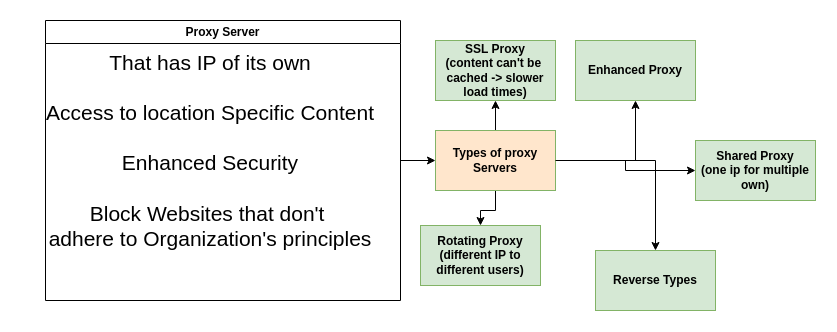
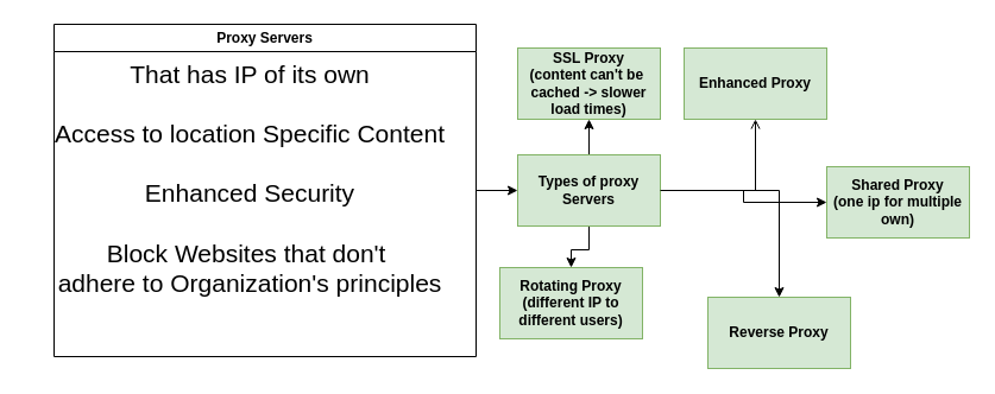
  <mxCell id="0" />
  <mxCell id="1" parent="0" />
  <mxCell id="2" value="" style="edgeStyle=orthogonalEdgeStyle;rounded=0;orthogonalLoop=1;jettySize=auto;html=1;" edge="1" parent="1" source="3" target="9"><mxGeometry relative="1" as="geometry" /></mxCell>
- <mxCell id="3" value="Proxy Server" style="swimlane;whiteSpace=wrap;html=1;" vertex="1" parent="1"><mxGeometry x="45" y="20" width="355" height="280" as="geometry" /></mxCell>
+ <mxCell id="3" value="Proxy Servers" style="swimlane;whiteSpace=wrap;html=1;" vertex="1" parent="1"><mxGeometry x="45" y="20" width="355" height="280" as="geometry" /></mxCell>
  <mxCell id="4" value="&lt;font style=&quot;font-size: 21px;&quot;&gt;That has IP of its own&lt;/font&gt;&lt;div style=&quot;font-size: 21px;&quot;&gt;&lt;font style=&quot;font-size: 21px;&quot;&gt;&lt;br&gt;&lt;/font&gt;&lt;/div&gt;&lt;div style=&quot;font-size: 21px;&quot;&gt;&lt;font style=&quot;font-size: 21px;&quot;&gt;Access to location Specific Content&lt;/font&gt;&lt;/div&gt;&lt;div style=&quot;font-size: 21px;&quot;&gt;&lt;br&gt;&lt;/div&gt;&lt;div style=&quot;font-size: 21px;&quot;&gt;Enhanced Security&lt;/div&gt;&lt;div style=&quot;font-size: 21px;&quot;&gt;&lt;br&gt;&lt;/div&gt;&lt;div style=&quot;font-size: 21px;&quot;&gt;Block Websites that don't&amp;nbsp;&lt;/div&gt;&lt;div style=&quot;font-size: 21px;&quot;&gt;adhere to Organization's principles&lt;/div&gt;&lt;div style=&quot;font-size: 21px;&quot;&gt;&lt;font style=&quot;font-size: 21px;&quot;&gt;&lt;br&gt;&lt;/font&gt;&lt;/div&gt;&lt;div style=&quot;font-size: 21px;&quot;&gt;&lt;br&gt;&lt;/div&gt;" style="text;html=1;align=center;verticalAlign=middle;whiteSpace=wrap;rounded=0;" vertex="1" parent="3"><mxGeometry x="-25" y="30" width="380" height="250" as="geometry" /></mxCell>
- <mxCell id="5" value="" style="edgeStyle=orthogonalEdgeStyle;rounded=0;orthogonalLoop=1;jettySize=auto;html=1;" edge="1" parent="1" source="9" target="10"><mxGeometry relative="1" as="geometry" /></mxCell>
+ <mxCell id="5" value="" style="edgeStyle=orthogonalEdgeStyle;rounded=0;orthogonalLoop=1;jettySize=auto;html=1;endArrow=open;" edge="1" parent="1" source="9" target="10"><mxGeometry relative="1" as="geometry" /></mxCell>
  <mxCell id="6" value="" style="edgeStyle=orthogonalEdgeStyle;rounded=0;orthogonalLoop=1;jettySize=auto;html=1;" edge="1" parent="1" source="9" target="12"><mxGeometry relative="1" as="geometry" /></mxCell>
  <mxCell id="7" value="" style="edgeStyle=orthogonalEdgeStyle;rounded=0;orthogonalLoop=1;jettySize=auto;html=1;" edge="1" parent="1" source="9" target="13"><mxGeometry relative="1" as="geometry" /></mxCell>
  <mxCell id="8" style="edgeStyle=orthogonalEdgeStyle;rounded=0;orthogonalLoop=1;jettySize=auto;html=1;" edge="1" parent="1" source="9" target="15"><mxGeometry relative="1" as="geometry" /></mxCell>
- <mxCell id="9" value="Types of proxy&lt;div&gt;Servers&lt;/div&gt;" style="whiteSpace=wrap;html=1;fontStyle=1;startSize=23;fillColor=#ffe6cc;strokeColor=#82b366;" vertex="1" parent="1"><mxGeometry x="435" y="130" width="120" height="60" as="geometry" /></mxCell>
+ <mxCell id="9" value="Types of proxy&lt;div&gt;Servers&lt;/div&gt;" style="whiteSpace=wrap;html=1;fontStyle=1;startSize=23;fillColor=#d5e8d4;strokeColor=#82b366;" vertex="1" parent="1"><mxGeometry x="435" y="130" width="120" height="60" as="geometry" /></mxCell>
  <mxCell id="10" value="Enhanced Proxy" style="whiteSpace=wrap;html=1;fontStyle=1;startSize=23;fillColor=#d5e8d4;strokeColor=#82b366;" vertex="1" parent="1"><mxGeometry x="575" y="40" width="120" height="60" as="geometry" /></mxCell>
- <mxCell id="11" value="Reverse Types" style="whiteSpace=wrap;html=1;fontStyle=1;startSize=23;fillColor=#d5e8d4;strokeColor=#82b366;" vertex="1" parent="1"><mxGeometry x="595" y="250" width="120" height="60" as="geometry" /></mxCell>
+ <mxCell id="11" value="Reverse Proxy" style="whiteSpace=wrap;html=1;fontStyle=1;startSize=23;fillColor=#d5e8d4;strokeColor=#82b366;" vertex="1" parent="1"><mxGeometry x="595" y="250" width="120" height="60" as="geometry" /></mxCell>
  <mxCell id="12" value="SSL Proxy&lt;div&gt;(content can't be&amp;nbsp;&lt;/div&gt;&lt;div&gt;cached -&amp;gt; slower&lt;/div&gt;&lt;div&gt;load times)&lt;/div&gt;" style="whiteSpace=wrap;html=1;fillColor=#d5e8d4;strokeColor=#82b366;fontStyle=1;startSize=23;" vertex="1" parent="1"><mxGeometry x="435" y="40" width="120" height="60" as="geometry" /></mxCell>
  <mxCell id="13" value="Rotating Proxy&lt;div&gt;(different IP to different users)&lt;/div&gt;" style="whiteSpace=wrap;html=1;fillColor=#d5e8d4;strokeColor=#82b366;fontStyle=1;startSize=23;" vertex="1" parent="1"><mxGeometry x="420" y="225" width="120" height="60" as="geometry" /></mxCell>
  <mxCell id="14" value="" style="edgeStyle=orthogonalEdgeStyle;rounded=0;orthogonalLoop=1;jettySize=auto;html=1;" edge="1" parent="1" source="9" target="11"><mxGeometry relative="1" as="geometry" /></mxCell>
  <mxCell id="15" value="&lt;b&gt;Shared Proxy&lt;/b&gt;&lt;div&gt;&lt;b&gt;(one ip for multiple&lt;/b&gt;&lt;/div&gt;&lt;div&gt;&lt;b&gt;own)&lt;/b&gt;&lt;/div&gt;" style="rounded=0;whiteSpace=wrap;html=1;fillColor=#d5e8d4;strokeColor=#82b366;" vertex="1" parent="1"><mxGeometry x="695" y="140" width="120" height="60" as="geometry" /></mxCell>
